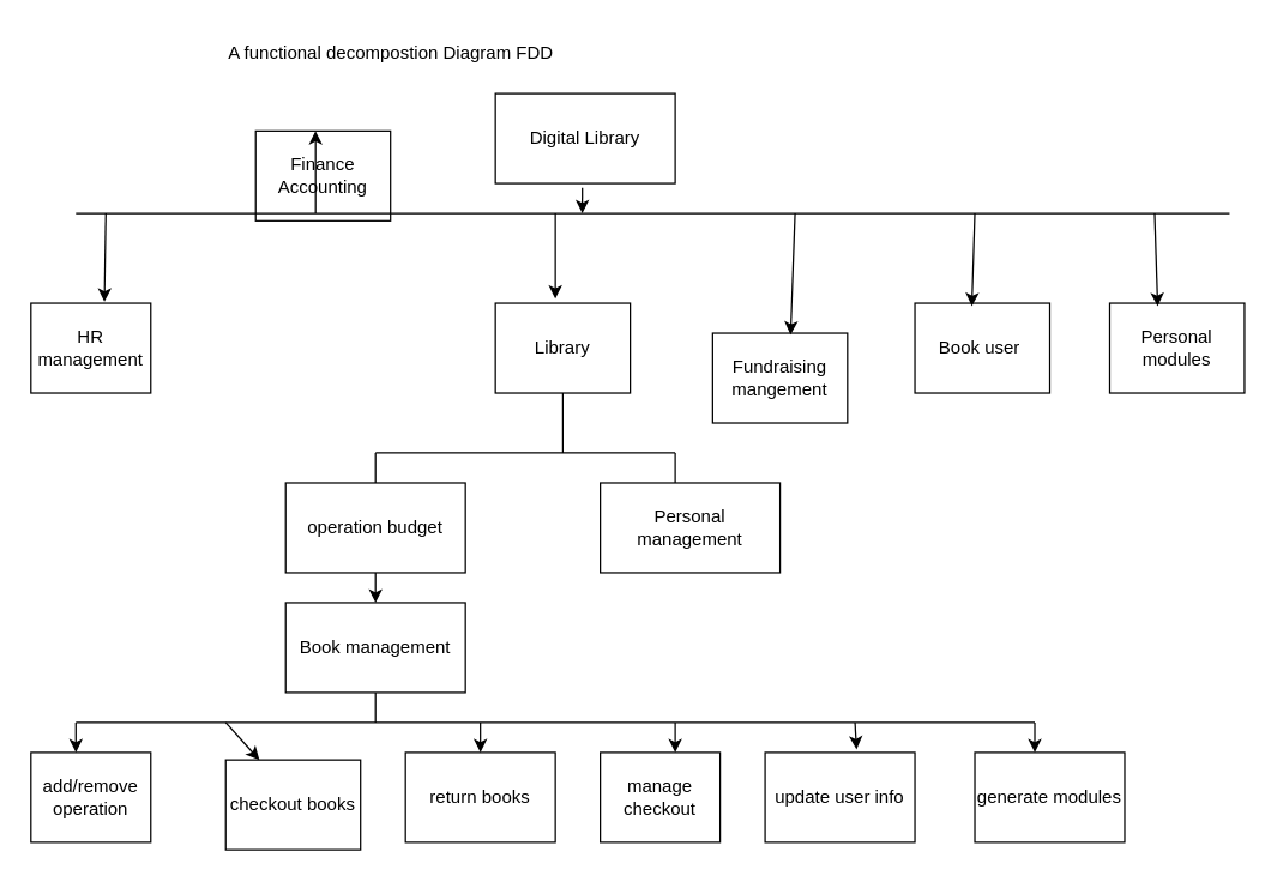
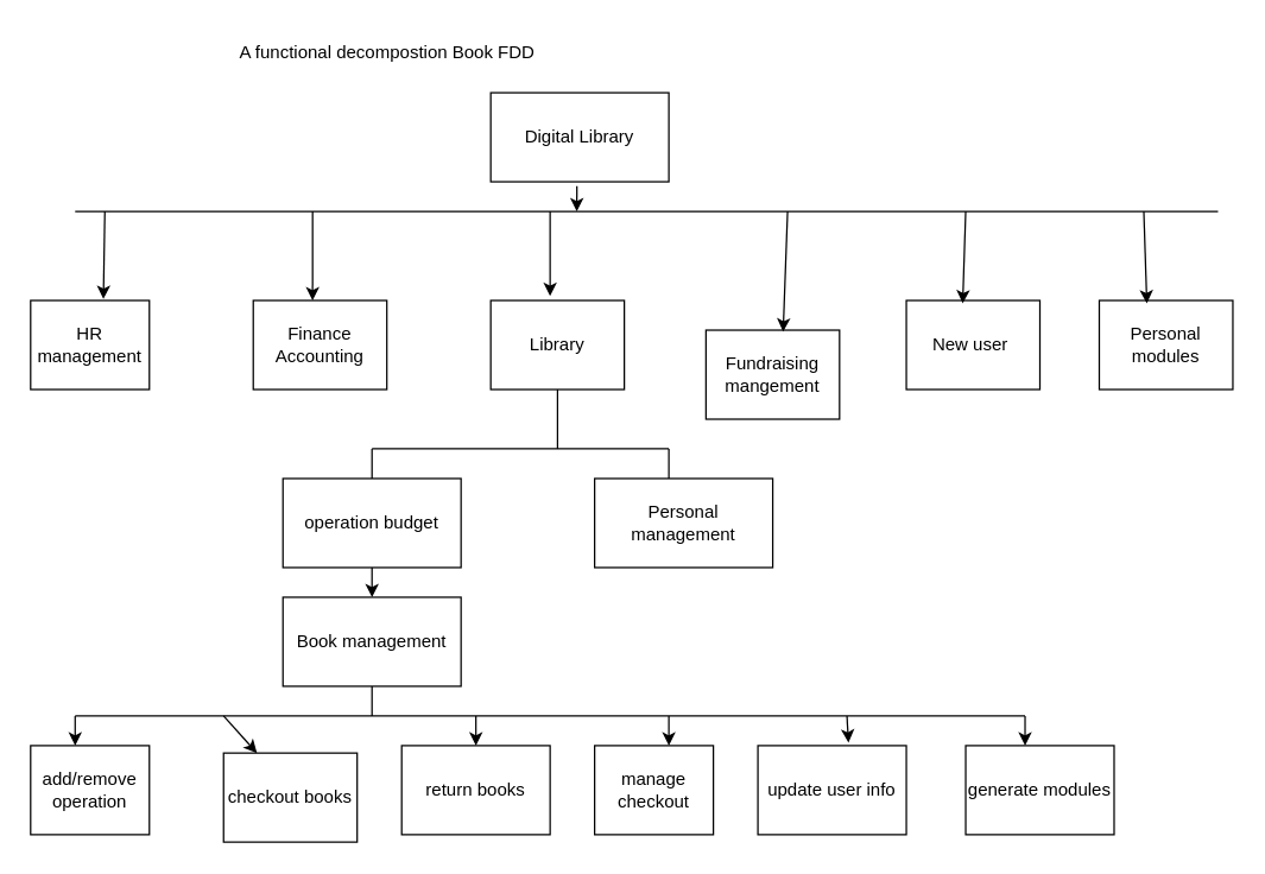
  <mxCell id="0" />
  <mxCell id="1" parent="0" />
  <mxCell id="2" value="HR management" style="rounded=0;whiteSpace=wrap;html=1;" vertex="1" parent="1"><mxGeometry x="20" y="202" width="80" height="60" as="geometry" /></mxCell>
- <mxCell id="3" value="Finance Accounting" style="rounded=0;whiteSpace=wrap;html=1;" vertex="1" parent="1"><mxGeometry x="170" y="87" width="90" height="60" as="geometry" /></mxCell>
+ <mxCell id="3" value="Finance Accounting" style="rounded=0;whiteSpace=wrap;html=1;" vertex="1" parent="1"><mxGeometry x="170" y="202" width="90" height="60" as="geometry" /></mxCell>
  <mxCell id="4" value="Library" style="rounded=0;whiteSpace=wrap;html=1;" vertex="1" parent="1"><mxGeometry x="330" y="202" width="90" height="60" as="geometry" /></mxCell>
  <mxCell id="5" value="Fundraising mangement" style="rounded=0;whiteSpace=wrap;html=1;" vertex="1" parent="1"><mxGeometry x="475" y="222" width="90" height="60" as="geometry" /></mxCell>
- <mxCell id="6" value="Book user&amp;nbsp;" style="rounded=0;whiteSpace=wrap;html=1;" vertex="1" parent="1"><mxGeometry x="610" y="202" width="90" height="60" as="geometry" /></mxCell>
+ <mxCell id="6" value="New user&amp;nbsp;" style="rounded=0;whiteSpace=wrap;html=1;" vertex="1" parent="1"><mxGeometry x="610" y="202" width="90" height="60" as="geometry" /></mxCell>
  <mxCell id="7" value="Personal modules" style="rounded=0;whiteSpace=wrap;html=1;" vertex="1" parent="1"><mxGeometry x="740" y="202" width="90" height="60" as="geometry" /></mxCell>
  <mxCell id="8" value="" style="endArrow=none;html=1;rounded=0;" edge="1" parent="1"><mxGeometry width="50" height="50" relative="1" as="geometry"><mxPoint x="50" y="142" as="sourcePoint" /><mxPoint x="820" y="142" as="targetPoint" /></mxGeometry></mxCell>
  <mxCell id="9" value="" style="endArrow=classic;html=1;rounded=0;exitX=0.567;exitY=1.05;exitDx=0;exitDy=0;exitPerimeter=0;" edge="1" parent="1"><mxGeometry width="50" height="50" relative="1" as="geometry"><mxPoint x="388.04" y="125" as="sourcePoint" /><mxPoint x="388" y="142" as="targetPoint" /></mxGeometry></mxCell>
  <mxCell id="10" value="" style="endArrow=classic;html=1;rounded=0;entryX=0.613;entryY=-0.017;entryDx=0;entryDy=0;entryPerimeter=0;" edge="1" parent="1" target="2"><mxGeometry width="50" height="50" relative="1" as="geometry"><mxPoint x="70" y="142" as="sourcePoint" /><mxPoint x="460" y="302" as="targetPoint" /></mxGeometry></mxCell>
  <mxCell id="11" value="" style="endArrow=classic;html=1;rounded=0;entryX=0.444;entryY=0;entryDx=0;entryDy=0;entryPerimeter=0;" edge="1" parent="1" target="3"><mxGeometry width="50" height="50" relative="1" as="geometry"><mxPoint x="210" y="142" as="sourcePoint" /><mxPoint x="460" y="302" as="targetPoint" /></mxGeometry></mxCell>
  <mxCell id="12" value="" style="endArrow=classic;html=1;rounded=0;" edge="1" parent="1"><mxGeometry width="50" height="50" relative="1" as="geometry"><mxPoint x="370" y="142" as="sourcePoint" /><mxPoint x="370" y="199" as="targetPoint" /></mxGeometry></mxCell>
  <mxCell id="13" value="" style="endArrow=classic;html=1;rounded=0;entryX=0.578;entryY=0.017;entryDx=0;entryDy=0;entryPerimeter=0;" edge="1" parent="1" target="5"><mxGeometry width="50" height="50" relative="1" as="geometry"><mxPoint x="530" y="142" as="sourcePoint" /><mxPoint x="460" y="302" as="targetPoint" /></mxGeometry></mxCell>
  <mxCell id="14" value="" style="endArrow=classic;html=1;rounded=0;entryX=0.422;entryY=0.033;entryDx=0;entryDy=0;entryPerimeter=0;" edge="1" parent="1" target="6"><mxGeometry width="50" height="50" relative="1" as="geometry"><mxPoint x="650" y="142" as="sourcePoint" /><mxPoint x="460" y="302" as="targetPoint" /></mxGeometry></mxCell>
  <mxCell id="15" value="" style="endArrow=classic;html=1;rounded=0;entryX=0.356;entryY=0.033;entryDx=0;entryDy=0;entryPerimeter=0;" edge="1" parent="1" target="7"><mxGeometry width="50" height="50" relative="1" as="geometry"><mxPoint x="770" y="142" as="sourcePoint" /><mxPoint x="460" y="302" as="targetPoint" /></mxGeometry></mxCell>
  <mxCell id="16" value="operation budget" style="rounded=0;whiteSpace=wrap;html=1;" vertex="1" parent="1"><mxGeometry x="190" y="322" width="120" height="60" as="geometry" /></mxCell>
  <mxCell id="17" value="" style="endArrow=none;html=1;rounded=0;entryX=0.5;entryY=1;entryDx=0;entryDy=0;" edge="1" parent="1" target="4"><mxGeometry width="50" height="50" relative="1" as="geometry"><mxPoint x="375" y="302" as="sourcePoint" /><mxPoint x="460" y="312" as="targetPoint" /></mxGeometry></mxCell>
  <mxCell id="18" value="" style="endArrow=none;html=1;rounded=0;" edge="1" parent="1"><mxGeometry width="50" height="50" relative="1" as="geometry"><mxPoint x="250" y="302" as="sourcePoint" /><mxPoint x="450" y="302" as="targetPoint" /></mxGeometry></mxCell>
  <mxCell id="19" value="" style="endArrow=none;html=1;rounded=0;" edge="1" parent="1"><mxGeometry width="50" height="50" relative="1" as="geometry"><mxPoint x="250" y="302" as="sourcePoint" /><mxPoint x="250" y="322" as="targetPoint" /></mxGeometry></mxCell>
  <mxCell id="20" value="" style="endArrow=none;html=1;rounded=0;" edge="1" parent="1"><mxGeometry width="50" height="50" relative="1" as="geometry"><mxPoint x="450" y="322" as="sourcePoint" /><mxPoint x="450" y="302" as="targetPoint" /></mxGeometry></mxCell>
  <mxCell id="21" value="Personal management" style="rounded=0;whiteSpace=wrap;html=1;" vertex="1" parent="1"><mxGeometry x="400" y="322" width="120" height="60" as="geometry" /></mxCell>
  <mxCell id="22" value="" style="endArrow=classic;html=1;rounded=0;exitX=0.5;exitY=1;exitDx=0;exitDy=0;" edge="1" parent="1" source="16"><mxGeometry width="50" height="50" relative="1" as="geometry"><mxPoint x="410" y="362" as="sourcePoint" /><mxPoint x="250" y="402" as="targetPoint" /></mxGeometry></mxCell>
  <mxCell id="23" value="Book management" style="rounded=0;whiteSpace=wrap;html=1;" vertex="1" parent="1"><mxGeometry x="190" y="402" width="120" height="60" as="geometry" /></mxCell>
  <mxCell id="24" value="" style="endArrow=none;html=1;rounded=0;exitX=0.5;exitY=1;exitDx=0;exitDy=0;" edge="1" parent="1" source="23"><mxGeometry width="50" height="50" relative="1" as="geometry"><mxPoint x="410" y="362" as="sourcePoint" /><mxPoint x="250" y="482" as="targetPoint" /></mxGeometry></mxCell>
  <mxCell id="25" value="" style="endArrow=none;html=1;rounded=0;" edge="1" parent="1"><mxGeometry width="50" height="50" relative="1" as="geometry"><mxPoint x="50" y="482" as="sourcePoint" /><mxPoint x="690" y="482" as="targetPoint" /></mxGeometry></mxCell>
  <mxCell id="26" value="" style="endArrow=classic;html=1;rounded=0;" edge="1" parent="1"><mxGeometry width="50" height="50" relative="1" as="geometry"><mxPoint x="50" y="482" as="sourcePoint" /><mxPoint x="50" y="502" as="targetPoint" /></mxGeometry></mxCell>
  <mxCell id="27" value="add/remove operation" style="rounded=0;whiteSpace=wrap;html=1;" vertex="1" parent="1"><mxGeometry x="20" y="502" width="80" height="60" as="geometry" /></mxCell>
  <mxCell id="28" value="" style="endArrow=classic;html=1;rounded=0;entryX=0.25;entryY=0;entryDx=0;entryDy=0;" edge="1" parent="1" target="29"><mxGeometry width="50" height="50" relative="1" as="geometry"><mxPoint x="150" y="482" as="sourcePoint" /><mxPoint x="150" y="502" as="targetPoint" /></mxGeometry></mxCell>
  <mxCell id="29" value="checkout books" style="rounded=0;whiteSpace=wrap;html=1;" vertex="1" parent="1"><mxGeometry x="150" y="507" width="90" height="60" as="geometry" /></mxCell>
  <mxCell id="30" value="generate modules" style="rounded=0;whiteSpace=wrap;html=1;" vertex="1" parent="1"><mxGeometry x="650" y="502" width="100" height="60" as="geometry" /></mxCell>
  <mxCell id="31" value="return books" style="rounded=0;whiteSpace=wrap;html=1;" vertex="1" parent="1"><mxGeometry x="270" y="502" width="100" height="60" as="geometry" /></mxCell>
  <mxCell id="32" value="manage checkout" style="rounded=0;whiteSpace=wrap;html=1;" vertex="1" parent="1"><mxGeometry x="400" y="502" width="80" height="60" as="geometry" /></mxCell>
  <mxCell id="33" value="update user info" style="rounded=0;whiteSpace=wrap;html=1;" vertex="1" parent="1"><mxGeometry x="510" y="502" width="100" height="60" as="geometry" /></mxCell>
  <mxCell id="34" value="" style="endArrow=classic;html=1;rounded=0;entryX=0.5;entryY=0;entryDx=0;entryDy=0;" edge="1" parent="1" target="31"><mxGeometry width="50" height="50" relative="1" as="geometry"><mxPoint x="320" y="482" as="sourcePoint" /><mxPoint x="450" y="342" as="targetPoint" /></mxGeometry></mxCell>
  <mxCell id="35" value="" style="endArrow=classic;html=1;rounded=0;" edge="1" parent="1"><mxGeometry width="50" height="50" relative="1" as="geometry"><mxPoint x="450" y="482" as="sourcePoint" /><mxPoint x="450" y="502" as="targetPoint" /></mxGeometry></mxCell>
  <mxCell id="36" value="" style="endArrow=classic;html=1;rounded=0;entryX=0.61;entryY=-0.033;entryDx=0;entryDy=0;entryPerimeter=0;" edge="1" parent="1" target="33"><mxGeometry width="50" height="50" relative="1" as="geometry"><mxPoint x="570" y="482" as="sourcePoint" /><mxPoint x="450" y="342" as="targetPoint" /></mxGeometry></mxCell>
  <mxCell id="37" value="" style="endArrow=classic;html=1;rounded=0;entryX=0.4;entryY=0;entryDx=0;entryDy=0;entryPerimeter=0;" edge="1" parent="1" target="30"><mxGeometry width="50" height="50" relative="1" as="geometry"><mxPoint x="690" y="482" as="sourcePoint" /><mxPoint x="450" y="342" as="targetPoint" /></mxGeometry></mxCell>
- <mxCell id="38" value="A functional decompostion Diagram FDD" style="text;html=1;align=center;verticalAlign=middle;resizable=0;points=[];autosize=1;strokeColor=none;fillColor=none;" vertex="1" parent="1"><mxGeometry x="140" y="20" width="240" height="30" as="geometry" /></mxCell>
+ <mxCell id="38" value="A functional decompostion Book FDD" style="text;html=1;align=center;verticalAlign=middle;resizable=0;points=[];autosize=1;strokeColor=none;fillColor=none;" vertex="1" parent="1"><mxGeometry x="140" y="20" width="240" height="30" as="geometry" /></mxCell>
  <mxCell id="39" value="Digital Library" style="rounded=0;whiteSpace=wrap;html=1;" vertex="1" parent="1"><mxGeometry x="330" y="62" width="120" height="60" as="geometry" /></mxCell>
